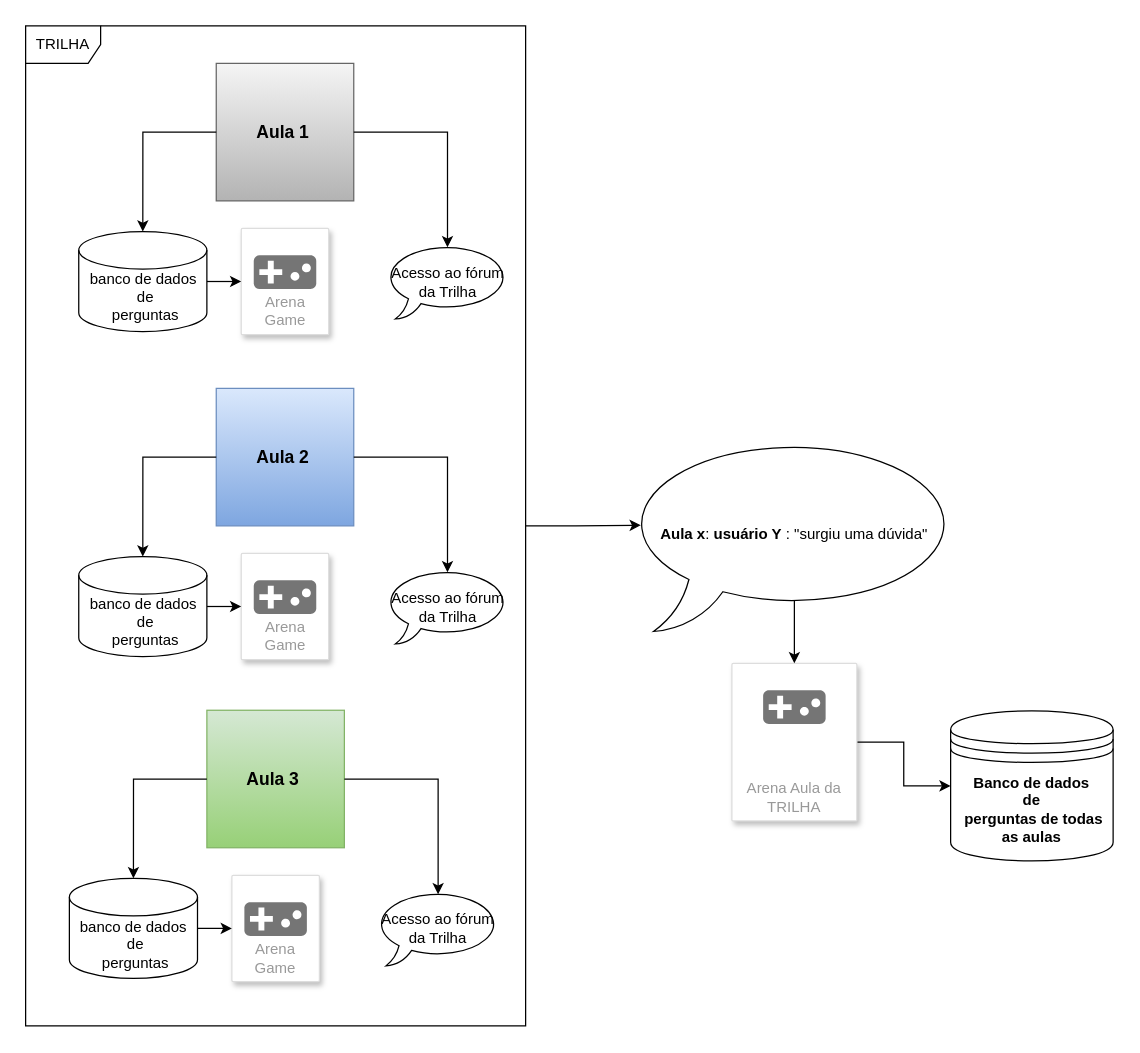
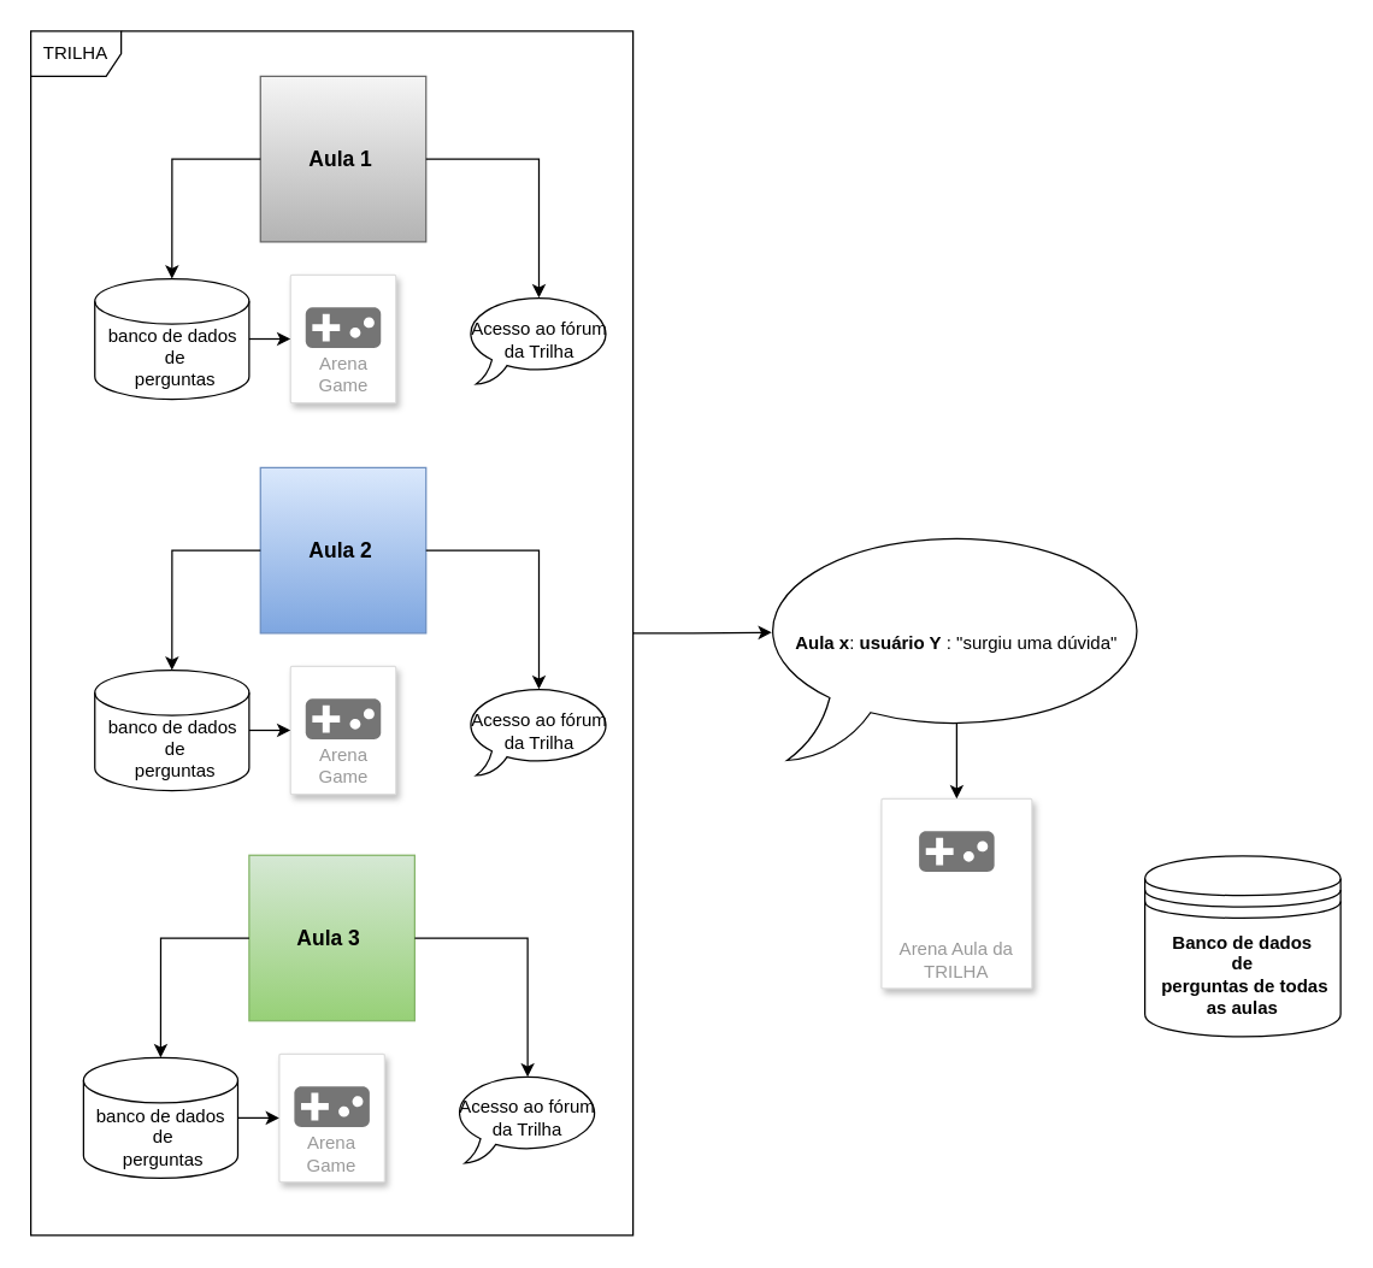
  <mxCell id="0" />
  <mxCell id="1" parent="0" />
  <mxCell id="2" value="&lt;b&gt;&lt;font style=&quot;font-size: 14px;&quot;&gt;Aula 1&amp;nbsp;&lt;/font&gt;&lt;/b&gt;" style="whiteSpace=wrap;html=1;aspect=fixed;fillColor=#f5f5f5;gradientColor=#b3b3b3;strokeColor=#666666;" vertex="1" parent="1"><mxGeometry x="172.5" y="50" width="110" height="110" as="geometry" /></mxCell>
  <mxCell id="3" value="Arena &lt;br&gt;Game" style="strokeColor=#dddddd;shadow=1;strokeWidth=1;rounded=1;absoluteArcSize=1;arcSize=2;labelPosition=center;verticalLabelPosition=middle;align=center;verticalAlign=bottom;spacingLeft=0;fontColor=#999999;fontSize=12;whiteSpace=wrap;spacingBottom=2;html=1;" vertex="1" parent="1"><mxGeometry x="192.5" y="182" width="70" height="85" as="geometry" /></mxCell>
  <mxCell id="4" value="" style="sketch=0;dashed=0;connectable=0;html=1;fillColor=#757575;strokeColor=none;shape=mxgraph.gcp2.game;part=1;" vertex="1" parent="3"><mxGeometry x="0.5" width="50" height="27" relative="1" as="geometry"><mxPoint x="-25" y="21.5" as="offset" /></mxGeometry></mxCell>
- <mxCell id="5" style="edgeStyle=orthogonalEdgeStyle;rounded=0;orthogonalLoop=1;jettySize=auto;html=1;exitX=1;exitY=0.5;exitDx=0;exitDy=0;entryX=0;entryY=0.5;entryDx=0;entryDy=0;" edge="1" parent="1" source="6" target="32"><mxGeometry relative="1" as="geometry" /></mxCell>
  <mxCell id="6" value="Arena Aula da TRILHA" style="strokeColor=#dddddd;shadow=1;strokeWidth=1;rounded=1;absoluteArcSize=1;arcSize=2;labelPosition=center;verticalLabelPosition=middle;align=center;verticalAlign=bottom;spacingLeft=0;fontColor=#999999;fontSize=12;whiteSpace=wrap;spacingBottom=2;html=1;" vertex="1" parent="1"><mxGeometry x="585.02" y="530" width="99.97" height="126" as="geometry" /></mxCell>
  <mxCell id="7" value="" style="sketch=0;dashed=0;connectable=0;html=1;fillColor=#757575;strokeColor=none;shape=mxgraph.gcp2.game;part=1;" vertex="1" parent="6"><mxGeometry x="0.5" width="50" height="27" relative="1" as="geometry"><mxPoint x="-25" y="21.5" as="offset" /></mxGeometry></mxCell>
  <mxCell id="8" style="edgeStyle=orthogonalEdgeStyle;rounded=0;orthogonalLoop=1;jettySize=auto;html=1;exitX=1;exitY=0.5;exitDx=0;exitDy=0;exitPerimeter=0;entryX=0;entryY=0.5;entryDx=0;entryDy=0;" edge="1" parent="1" source="9" target="3"><mxGeometry relative="1" as="geometry" /></mxCell>
  <mxCell id="9" value="&lt;span style=&quot;text-wrap: nowrap;&quot;&gt;banco de dados&lt;/span&gt;&lt;br style=&quot;text-wrap: nowrap;&quot;&gt;&lt;span style=&quot;text-wrap: nowrap;&quot;&gt;&amp;nbsp;de&lt;/span&gt;&lt;br style=&quot;text-wrap: nowrap;&quot;&gt;&lt;span style=&quot;text-wrap: nowrap;&quot;&gt;&amp;nbsp;perguntas&lt;/span&gt;" style="shape=cylinder3;whiteSpace=wrap;html=1;boundedLbl=1;backgroundOutline=1;size=15;" vertex="1" parent="1"><mxGeometry x="62.5" y="184.5" width="102.5" height="80" as="geometry" /></mxCell>
  <mxCell id="10" style="edgeStyle=orthogonalEdgeStyle;rounded=0;orthogonalLoop=1;jettySize=auto;html=1;exitX=0;exitY=0.5;exitDx=0;exitDy=0;entryX=0.5;entryY=0;entryDx=0;entryDy=0;entryPerimeter=0;" edge="1" parent="1" source="2" target="9"><mxGeometry relative="1" as="geometry" /></mxCell>
  <mxCell id="11" style="edgeStyle=orthogonalEdgeStyle;rounded=0;orthogonalLoop=1;jettySize=auto;html=1;exitX=1;exitY=0.5;exitDx=0;exitDy=0;entryX=0.5;entryY=0.045;entryDx=0;entryDy=0;entryPerimeter=0;" edge="1" parent="1" source="2" target="12"><mxGeometry relative="1" as="geometry"><mxPoint x="305" y="215.5" as="targetPoint" /></mxGeometry></mxCell>
  <mxCell id="12" value="Acesso ao fórum da Trilha" style="whiteSpace=wrap;html=1;shape=mxgraph.basic.oval_callout" vertex="1" parent="1"><mxGeometry x="307.5" y="194.5" width="100" height="60" as="geometry" /></mxCell>
  <mxCell id="13" value="&lt;font style=&quot;font-size: 14px;&quot;&gt;&lt;b&gt;Aula 2&amp;nbsp;&lt;/b&gt;&lt;/font&gt;" style="whiteSpace=wrap;html=1;aspect=fixed;fillColor=#dae8fc;strokeColor=#6c8ebf;gradientColor=#7ea6e0;" vertex="1" parent="1"><mxGeometry x="172.5" y="310" width="110" height="110" as="geometry" /></mxCell>
  <mxCell id="14" value="Arena&lt;br&gt;Game" style="strokeColor=#dddddd;shadow=1;strokeWidth=1;rounded=1;absoluteArcSize=1;arcSize=2;labelPosition=center;verticalLabelPosition=middle;align=center;verticalAlign=bottom;spacingLeft=0;fontColor=#999999;fontSize=12;whiteSpace=wrap;spacingBottom=2;html=1;" vertex="1" parent="1"><mxGeometry x="192.5" y="442" width="70" height="85" as="geometry" /></mxCell>
  <mxCell id="15" value="" style="sketch=0;dashed=0;connectable=0;html=1;fillColor=#757575;strokeColor=none;shape=mxgraph.gcp2.game;part=1;" vertex="1" parent="14"><mxGeometry x="0.5" width="50" height="27" relative="1" as="geometry"><mxPoint x="-25" y="21.5" as="offset" /></mxGeometry></mxCell>
  <mxCell id="16" style="edgeStyle=orthogonalEdgeStyle;rounded=0;orthogonalLoop=1;jettySize=auto;html=1;exitX=1;exitY=0.5;exitDx=0;exitDy=0;exitPerimeter=0;entryX=0;entryY=0.5;entryDx=0;entryDy=0;" edge="1" parent="1" source="17" target="14"><mxGeometry relative="1" as="geometry" /></mxCell>
  <mxCell id="17" value="&lt;span style=&quot;text-wrap: nowrap;&quot;&gt;banco de dados&lt;/span&gt;&lt;br style=&quot;text-wrap: nowrap;&quot;&gt;&lt;span style=&quot;text-wrap: nowrap;&quot;&gt;&amp;nbsp;de&lt;/span&gt;&lt;br style=&quot;text-wrap: nowrap;&quot;&gt;&lt;span style=&quot;text-wrap: nowrap;&quot;&gt;&amp;nbsp;perguntas&lt;/span&gt;" style="shape=cylinder3;whiteSpace=wrap;html=1;boundedLbl=1;backgroundOutline=1;size=15;" vertex="1" parent="1"><mxGeometry x="62.5" y="444.5" width="102.5" height="80" as="geometry" /></mxCell>
  <mxCell id="18" style="edgeStyle=orthogonalEdgeStyle;rounded=0;orthogonalLoop=1;jettySize=auto;html=1;exitX=0;exitY=0.5;exitDx=0;exitDy=0;entryX=0.5;entryY=0;entryDx=0;entryDy=0;entryPerimeter=0;" edge="1" parent="1" source="13" target="17"><mxGeometry relative="1" as="geometry" /></mxCell>
  <mxCell id="19" style="edgeStyle=orthogonalEdgeStyle;rounded=0;orthogonalLoop=1;jettySize=auto;html=1;exitX=1;exitY=0.5;exitDx=0;exitDy=0;entryX=0.5;entryY=0.045;entryDx=0;entryDy=0;entryPerimeter=0;" edge="1" parent="1" source="13" target="20"><mxGeometry relative="1" as="geometry"><mxPoint x="305" y="475.5" as="targetPoint" /></mxGeometry></mxCell>
  <mxCell id="20" value="Acesso ao fórum da Trilha" style="whiteSpace=wrap;html=1;shape=mxgraph.basic.oval_callout" vertex="1" parent="1"><mxGeometry x="307.5" y="454.5" width="100" height="60" as="geometry" /></mxCell>
  <mxCell id="21" value="&lt;b&gt;&lt;font style=&quot;font-size: 14px;&quot;&gt;Aula 3&amp;nbsp;&lt;/font&gt;&lt;/b&gt;" style="whiteSpace=wrap;html=1;aspect=fixed;fillColor=#d5e8d4;strokeColor=#82b366;gradientColor=#97d077;" vertex="1" parent="1"><mxGeometry x="165" y="567.5" width="110" height="110" as="geometry" /></mxCell>
  <mxCell id="22" value="Arena&lt;br&gt;Game" style="strokeColor=#dddddd;shadow=1;strokeWidth=1;rounded=1;absoluteArcSize=1;arcSize=2;labelPosition=center;verticalLabelPosition=middle;align=center;verticalAlign=bottom;spacingLeft=0;fontColor=#999999;fontSize=12;whiteSpace=wrap;spacingBottom=2;html=1;" vertex="1" parent="1"><mxGeometry x="185" y="699.5" width="70" height="85" as="geometry" /></mxCell>
  <mxCell id="23" value="" style="sketch=0;dashed=0;connectable=0;html=1;fillColor=#757575;strokeColor=none;shape=mxgraph.gcp2.game;part=1;" vertex="1" parent="22"><mxGeometry x="0.5" width="50" height="27" relative="1" as="geometry"><mxPoint x="-25" y="21.5" as="offset" /></mxGeometry></mxCell>
  <mxCell id="24" style="edgeStyle=orthogonalEdgeStyle;rounded=0;orthogonalLoop=1;jettySize=auto;html=1;exitX=1;exitY=0.5;exitDx=0;exitDy=0;exitPerimeter=0;entryX=0;entryY=0.5;entryDx=0;entryDy=0;" edge="1" parent="1" source="25" target="22"><mxGeometry relative="1" as="geometry" /></mxCell>
  <mxCell id="25" value="&lt;span style=&quot;text-wrap: nowrap;&quot;&gt;banco de dados&lt;/span&gt;&lt;br style=&quot;text-wrap: nowrap;&quot;&gt;&lt;span style=&quot;text-wrap: nowrap;&quot;&gt;&amp;nbsp;de&lt;/span&gt;&lt;br style=&quot;text-wrap: nowrap;&quot;&gt;&lt;span style=&quot;text-wrap: nowrap;&quot;&gt;&amp;nbsp;perguntas&lt;/span&gt;" style="shape=cylinder3;whiteSpace=wrap;html=1;boundedLbl=1;backgroundOutline=1;size=15;" vertex="1" parent="1"><mxGeometry x="55" y="702" width="102.5" height="80" as="geometry" /></mxCell>
  <mxCell id="26" style="edgeStyle=orthogonalEdgeStyle;rounded=0;orthogonalLoop=1;jettySize=auto;html=1;exitX=0;exitY=0.5;exitDx=0;exitDy=0;entryX=0.5;entryY=0;entryDx=0;entryDy=0;entryPerimeter=0;" edge="1" parent="1" source="21" target="25"><mxGeometry relative="1" as="geometry" /></mxCell>
  <mxCell id="27" style="edgeStyle=orthogonalEdgeStyle;rounded=0;orthogonalLoop=1;jettySize=auto;html=1;exitX=1;exitY=0.5;exitDx=0;exitDy=0;entryX=0.5;entryY=0.045;entryDx=0;entryDy=0;entryPerimeter=0;" edge="1" parent="1" source="21" target="28"><mxGeometry relative="1" as="geometry"><mxPoint x="297.5" y="733" as="targetPoint" /></mxGeometry></mxCell>
  <mxCell id="28" value="Acesso ao fórum da Trilha" style="whiteSpace=wrap;html=1;shape=mxgraph.basic.oval_callout" vertex="1" parent="1"><mxGeometry x="300" y="712" width="100" height="60" as="geometry" /></mxCell>
  <mxCell id="29" value="TRILHA" style="shape=umlFrame;whiteSpace=wrap;html=1;pointerEvents=0;" vertex="1" parent="1"><mxGeometry y="20" width="400" height="800" as="geometry" x="20" /></mxCell>
  <mxCell id="30" style="edgeStyle=orthogonalEdgeStyle;rounded=0;orthogonalLoop=1;jettySize=auto;html=1;exitX=0.5;exitY=0.84;exitDx=0;exitDy=0;exitPerimeter=0;entryX=0.5;entryY=0;entryDx=0;entryDy=0;" edge="1" parent="1" source="31" target="6"><mxGeometry relative="1" as="geometry" /></mxCell>
  <mxCell id="31" value="&lt;span style=&quot;text-wrap: nowrap;&quot;&gt;&lt;b&gt;Aula x&lt;/b&gt;: &lt;b&gt;usuário Y&lt;/b&gt; : &quot;surgiu uma dúvida&quot;&lt;/span&gt;" style="whiteSpace=wrap;html=1;shape=mxgraph.basic.oval_callout" vertex="1" parent="1"><mxGeometry x="500" y="350" width="270" height="154.5" as="geometry" /></mxCell>
  <mxCell id="32" value="&lt;b style=&quot;text-wrap: nowrap;&quot;&gt;Banco de dados&lt;br&gt;de&lt;br&gt;&amp;nbsp;perguntas de todas &lt;br&gt;as aulas&lt;/b&gt;" style="shape=datastore;whiteSpace=wrap;html=1;" vertex="1" parent="1"><mxGeometry x="760" y="568" width="130" height="120" as="geometry" /></mxCell>
  <mxCell id="33" style="edgeStyle=orthogonalEdgeStyle;rounded=0;orthogonalLoop=1;jettySize=auto;html=1;entryX=0.045;entryY=0.45;entryDx=0;entryDy=0;entryPerimeter=0;" edge="1" parent="1" source="29" target="31"><mxGeometry relative="1" as="geometry" /></mxCell>
